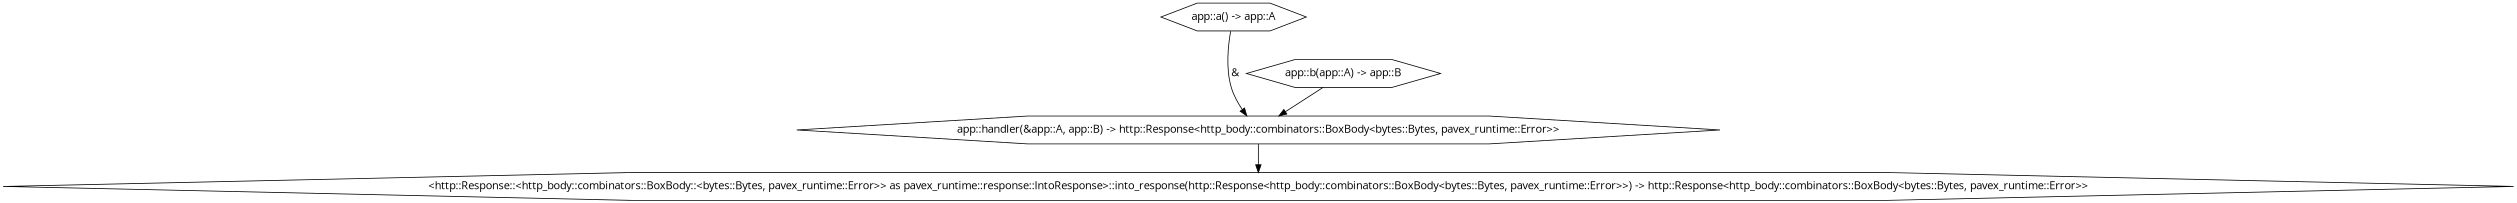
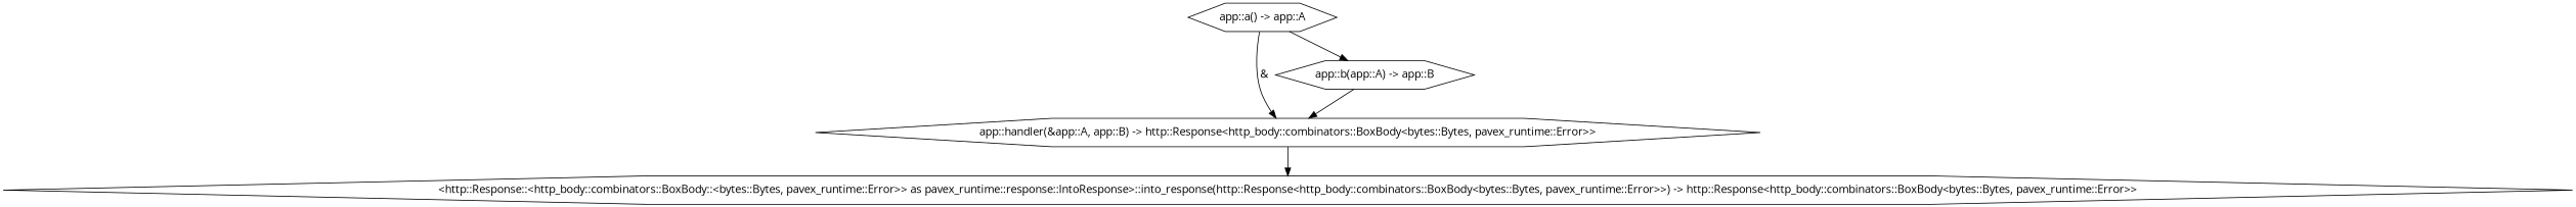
  digraph {
    fontname="Open Sans"
    node [shape=hexagon fontname="Open Sans"]
    edge [fontname="Open Sans"]
    n1 [label="app::handler(&app::A, app::B) -> http::Response<http_body::combinators::BoxBody<bytes::Bytes, pavex_runtime::Error>>"]
    n2 [label="<http::Response::<http_body::combinators::BoxBody::<bytes::Bytes, pavex_runtime::Error>> as pavex_runtime::response::IntoResponse>::into_response(http::Response<http_body::combinators::BoxBody<bytes::Bytes, pavex_runtime::Error>>) -> http::Response<http_body::combinators::BoxBody<bytes::Bytes, pavex_runtime::Error>>"]
    n3 [label="app::b(app::A) -> app::B"]
    n4 [label="app::a() -> app::A"]
    n1 -> n2
    n3 -> n1
    n4 -> n1 [label="&"]
+   n4 -> n3
  }
